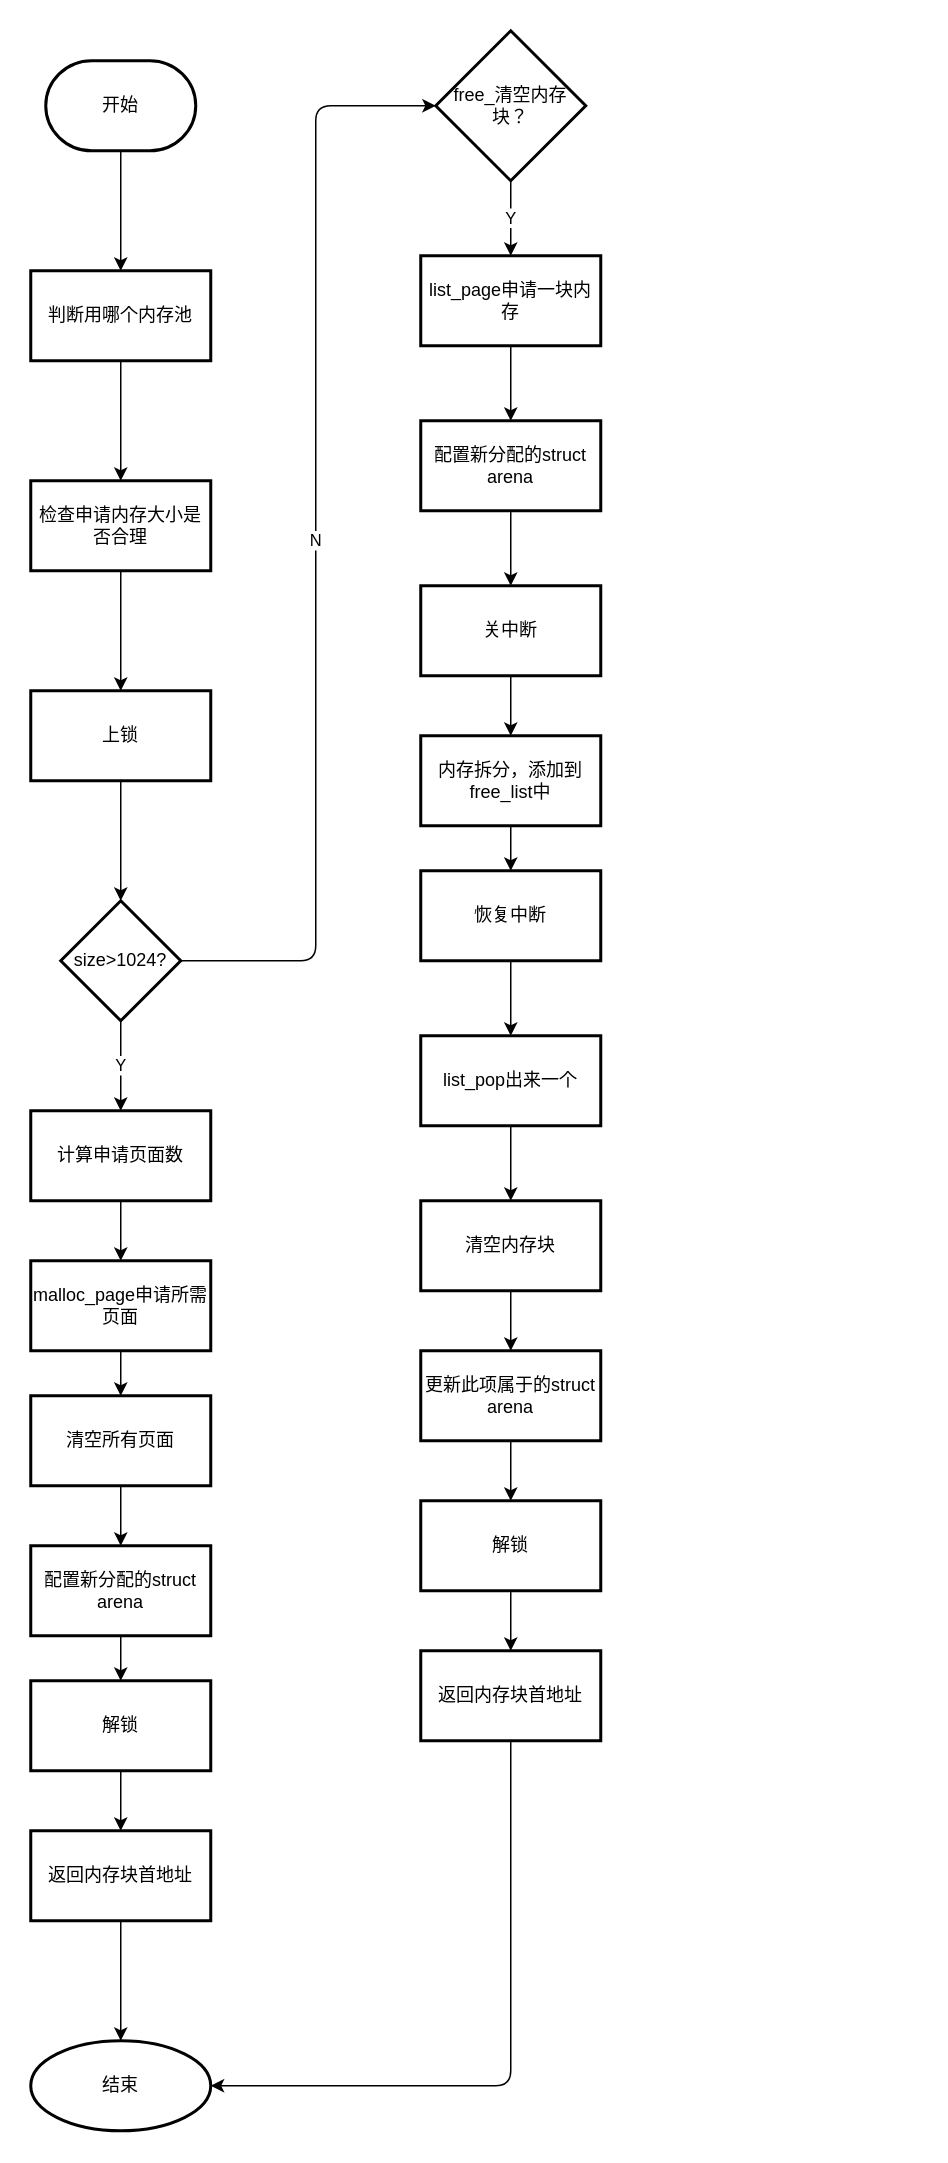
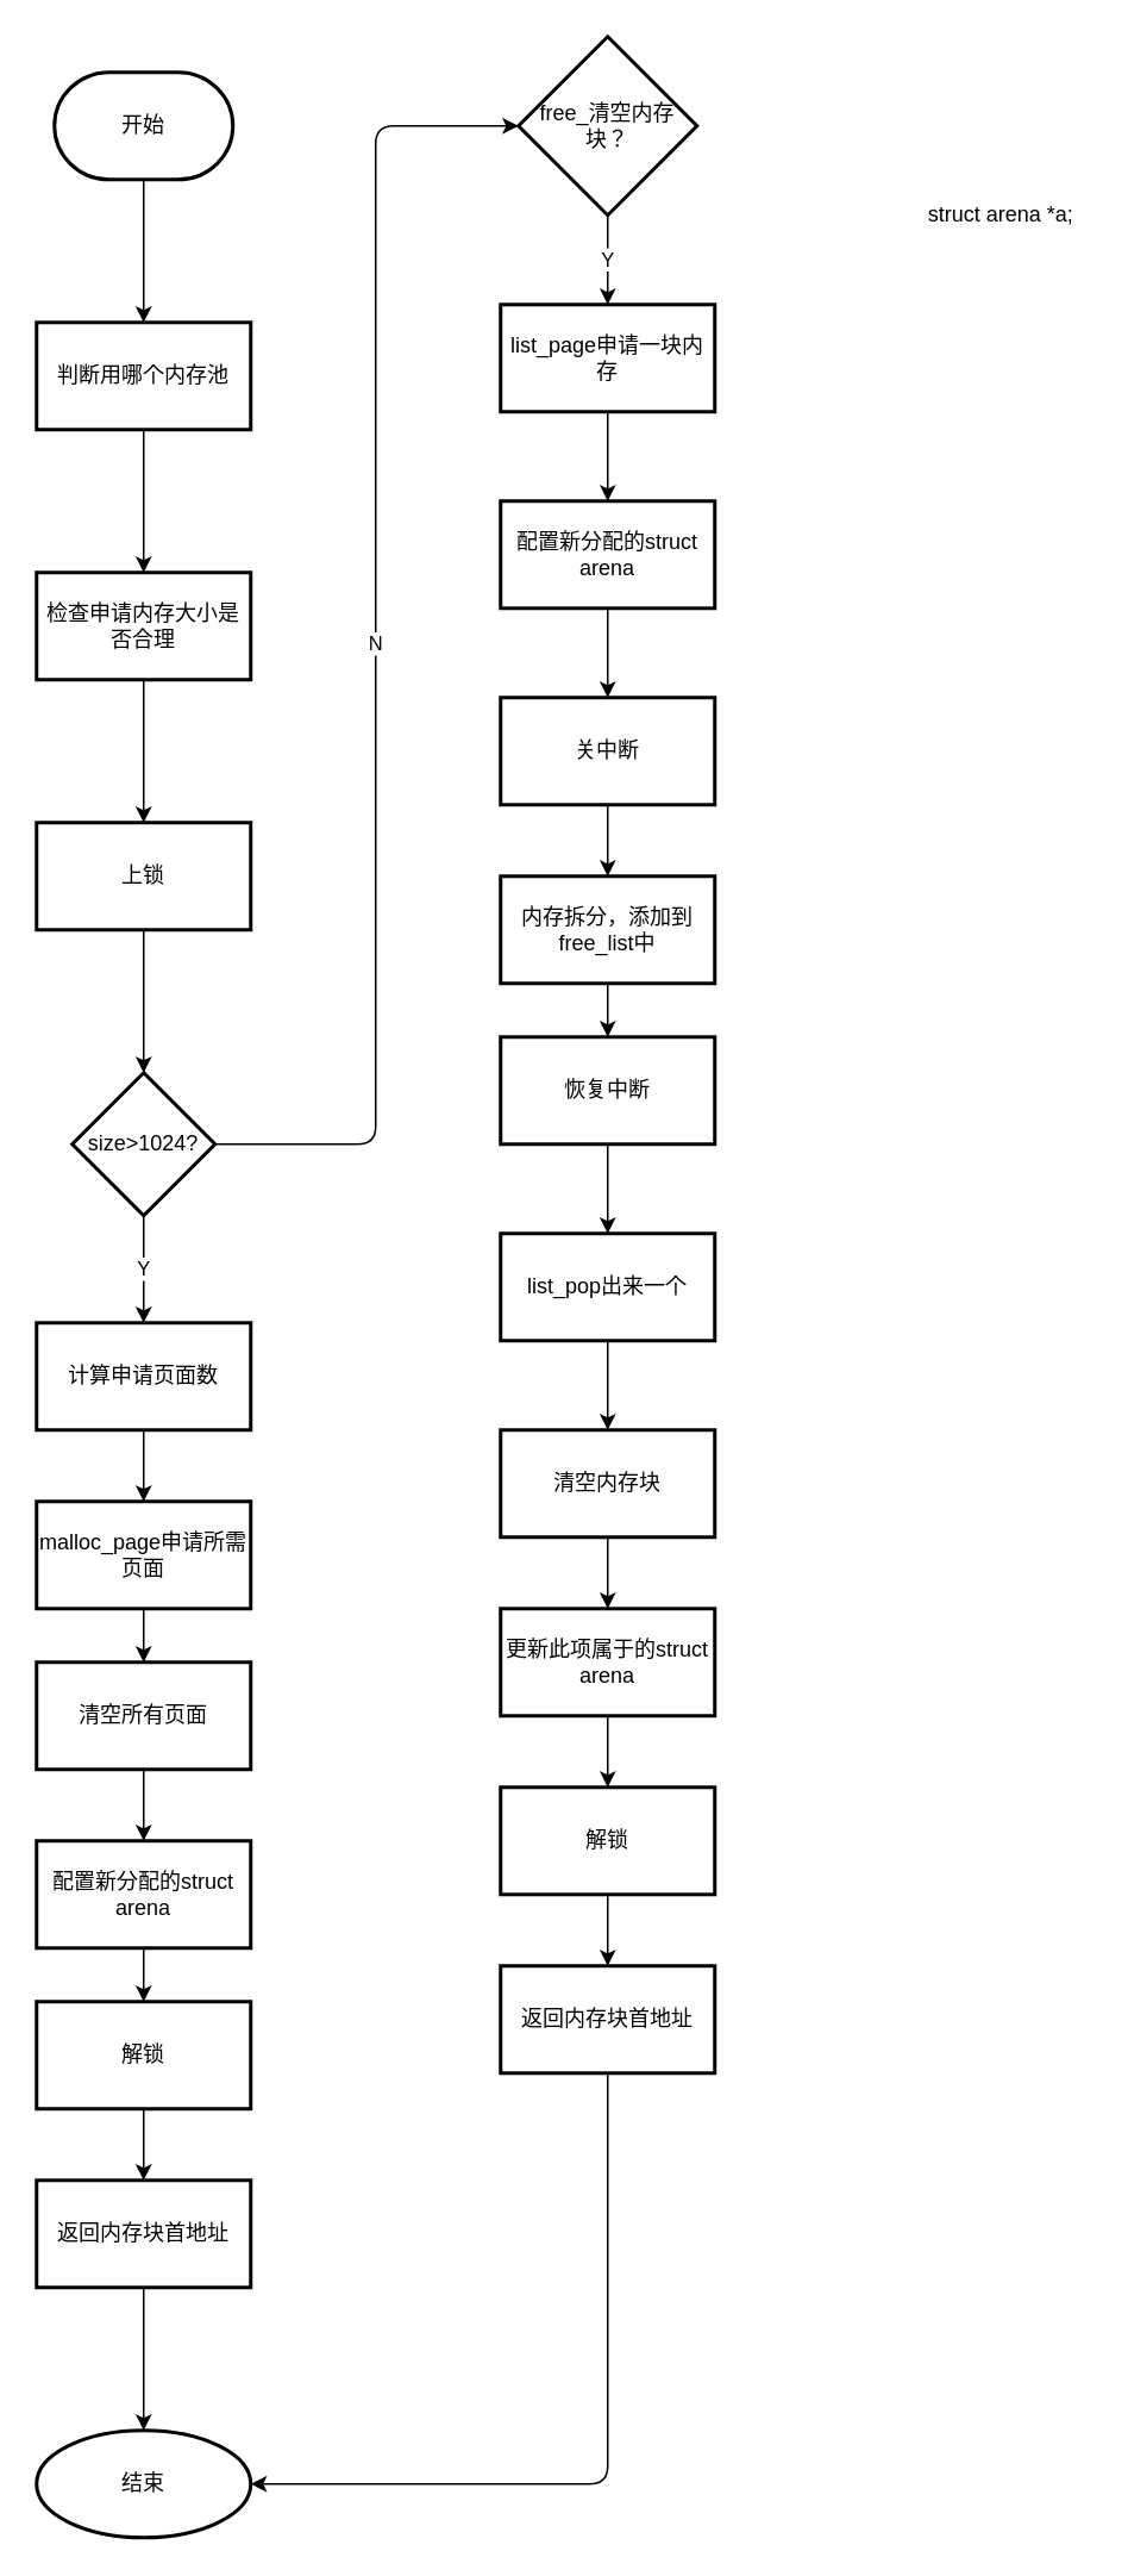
  <mxCell id="0" />
  <mxCell id="1" parent="0" />
  <mxCell id="2" value="" style="edgeStyle=none;html=1;" parent="1" source="3" target="5" edge="1"><mxGeometry relative="1" as="geometry" /></mxCell>
  <mxCell id="3" value="开始" style="strokeWidth=2;html=1;shape=mxgraph.flowchart.terminator;whiteSpace=wrap;" parent="1" vertex="1"><mxGeometry x="30" y="40" width="100" height="60" as="geometry" /></mxCell>
  <mxCell id="4" value="" style="edgeStyle=none;html=1;" parent="1" source="5" target="7" edge="1"><mxGeometry relative="1" as="geometry" /></mxCell>
  <mxCell id="5" value="判断用哪个内存池" style="whiteSpace=wrap;html=1;strokeWidth=2;" parent="1" vertex="1"><mxGeometry x="20" y="180" width="120" height="60" as="geometry" /></mxCell>
  <mxCell id="6" value="" style="edgeStyle=none;html=1;" edge="1" parent="1" source="7" target="20"><mxGeometry relative="1" as="geometry" /></mxCell>
  <mxCell id="7" value="检查申请内存大小是否合理" style="whiteSpace=wrap;html=1;strokeWidth=2;" parent="1" vertex="1"><mxGeometry x="20" y="320" width="120" height="60" as="geometry" /></mxCell>
  <mxCell id="8" value="N" style="edgeStyle=none;html=1;entryX=0;entryY=0.5;entryDx=0;entryDy=0;" parent="1" source="10" edge="1"><mxGeometry relative="1" as="geometry"><mxPoint x="290" y="70" as="targetPoint" /><Array as="points"><mxPoint x="210" y="640" /><mxPoint x="210" y="490" /><mxPoint x="210" y="70" /></Array></mxGeometry></mxCell>
  <mxCell id="9" value="Y" style="edgeStyle=none;html=1;" edge="1" parent="1" source="10" target="35"><mxGeometry relative="1" as="geometry" /></mxCell>
  <mxCell id="10" value="size&amp;gt;1024?" style="rhombus;whiteSpace=wrap;html=1;strokeWidth=2;" parent="1" vertex="1"><mxGeometry x="40" y="600" width="80" height="80" as="geometry" /></mxCell>
  <mxCell id="11" value="Y" style="edgeStyle=none;html=1;" edge="1" parent="1" source="12" target="14"><mxGeometry relative="1" as="geometry" /></mxCell>
  <mxCell id="12" value="free_清空内存块？" style="strokeWidth=2;html=1;shape=mxgraph.flowchart.decision;whiteSpace=wrap;" parent="1" vertex="1"><mxGeometry x="290" y="20" width="100" height="100" as="geometry" /></mxCell>
  <mxCell id="13" style="edgeStyle=none;html=1;exitX=0.5;exitY=1;exitDx=0;exitDy=0;entryX=0.5;entryY=0;entryDx=0;entryDy=0;" edge="1" parent="1" source="14" target="16"><mxGeometry relative="1" as="geometry" /></mxCell>
  <mxCell id="14" value="list_page申请一块内存" style="whiteSpace=wrap;html=1;strokeWidth=2;" vertex="1" parent="1"><mxGeometry x="280" y="170" width="120" height="60" as="geometry" /></mxCell>
  <mxCell id="15" value="" style="edgeStyle=none;html=1;" edge="1" parent="1" source="16" target="22"><mxGeometry relative="1" as="geometry" /></mxCell>
  <mxCell id="16" value="配置新分配的struct arena" style="whiteSpace=wrap;html=1;strokeWidth=2;" vertex="1" parent="1"><mxGeometry x="280" y="280" width="120" height="60" as="geometry" /></mxCell>
  <mxCell id="17" value="" style="edgeStyle=none;html=1;" edge="1" parent="1" source="18" target="24"><mxGeometry relative="1" as="geometry" /></mxCell>
  <mxCell id="18" value="内存拆分，添加到free_list中" style="whiteSpace=wrap;html=1;strokeWidth=2;" vertex="1" parent="1"><mxGeometry x="280" y="490" width="120" height="60" as="geometry" /></mxCell>
  <mxCell id="19" style="edgeStyle=none;html=1;entryX=0.5;entryY=0;entryDx=0;entryDy=0;" edge="1" parent="1" source="20" target="10"><mxGeometry relative="1" as="geometry" /></mxCell>
  <mxCell id="20" value="上锁" style="whiteSpace=wrap;html=1;strokeWidth=2;" vertex="1" parent="1"><mxGeometry x="20" y="460" width="120" height="60" as="geometry" /></mxCell>
  <mxCell id="21" style="edgeStyle=none;html=1;exitX=0.5;exitY=1;exitDx=0;exitDy=0;entryX=0.5;entryY=0;entryDx=0;entryDy=0;" edge="1" parent="1" source="22" target="18"><mxGeometry relative="1" as="geometry" /></mxCell>
  <mxCell id="22" value="关中断" style="whiteSpace=wrap;html=1;strokeWidth=2;" vertex="1" parent="1"><mxGeometry x="280" y="390" width="120" height="60" as="geometry" /></mxCell>
  <mxCell id="23" value="" style="edgeStyle=none;html=1;" edge="1" parent="1" source="24" target="26"><mxGeometry relative="1" as="geometry" /></mxCell>
  <mxCell id="24" value="恢复中断" style="whiteSpace=wrap;html=1;strokeWidth=2;" vertex="1" parent="1"><mxGeometry x="280" y="580" width="120" height="60" as="geometry" /></mxCell>
  <mxCell id="25" value="" style="edgeStyle=none;html=1;" edge="1" parent="1" source="26" target="39"><mxGeometry relative="1" as="geometry" /></mxCell>
  <mxCell id="26" value="list_pop出来一个" style="whiteSpace=wrap;html=1;strokeWidth=2;" vertex="1" parent="1"><mxGeometry x="280" y="690" width="120" height="60" as="geometry" /></mxCell>
  <mxCell id="27" value="" style="edgeStyle=none;html=1;" edge="1" parent="1" source="28" target="33"><mxGeometry relative="1" as="geometry" /></mxCell>
  <mxCell id="28" value="更新此项属于的struct arena" style="whiteSpace=wrap;html=1;strokeWidth=2;" vertex="1" parent="1"><mxGeometry x="280" y="900" width="120" height="60" as="geometry" /></mxCell>
+ <mxCell id="29" value="struct arena *a;" style="text;html=1;align=center;verticalAlign=middle;resizable=0;points=[];autosize=1;strokeColor=none;fillColor=none;" vertex="1" parent="1"><mxGeometry x="510" y="110" width="100" height="20" as="geometry" /></mxCell>
  <mxCell id="30" style="edgeStyle=none;html=1;entryX=1;entryY=0.5;entryDx=0;entryDy=0;" edge="1" parent="1" source="31" target="48"><mxGeometry relative="1" as="geometry"><Array as="points"><mxPoint x="340" y="1390" /></Array></mxGeometry></mxCell>
  <mxCell id="31" value="返回内存块首地址" style="whiteSpace=wrap;html=1;strokeWidth=2;" vertex="1" parent="1"><mxGeometry x="280" y="1100" width="120" height="60" as="geometry" /></mxCell>
  <mxCell id="32" style="edgeStyle=none;html=1;" edge="1" parent="1" source="33" target="31"><mxGeometry relative="1" as="geometry" /></mxCell>
  <mxCell id="33" value="解锁" style="whiteSpace=wrap;html=1;strokeWidth=2;" vertex="1" parent="1"><mxGeometry x="280" y="1000" width="120" height="60" as="geometry" /></mxCell>
  <mxCell id="34" value="" style="edgeStyle=none;html=1;" edge="1" parent="1" source="35" target="37"><mxGeometry relative="1" as="geometry" /></mxCell>
  <mxCell id="35" value="计算申请页面数" style="whiteSpace=wrap;html=1;strokeWidth=2;" vertex="1" parent="1"><mxGeometry x="20" y="740" width="120" height="60" as="geometry" /></mxCell>
  <mxCell id="36" value="" style="edgeStyle=none;html=1;" edge="1" parent="1" source="37" target="41"><mxGeometry relative="1" as="geometry" /></mxCell>
  <mxCell id="37" value="malloc_page申请所需页面" style="whiteSpace=wrap;html=1;strokeWidth=2;" vertex="1" parent="1"><mxGeometry x="20" y="840" width="120" height="60" as="geometry" /></mxCell>
  <mxCell id="38" style="edgeStyle=none;html=1;" edge="1" parent="1" source="39" target="28"><mxGeometry relative="1" as="geometry" /></mxCell>
  <mxCell id="39" value="清空内存块" style="whiteSpace=wrap;html=1;strokeWidth=2;" vertex="1" parent="1"><mxGeometry x="280" y="800" width="120" height="60" as="geometry" /></mxCell>
  <mxCell id="40" style="edgeStyle=none;html=1;entryX=0.5;entryY=0;entryDx=0;entryDy=0;" edge="1" parent="1" source="41" target="43"><mxGeometry relative="1" as="geometry" /></mxCell>
  <mxCell id="41" value="清空所有页面" style="whiteSpace=wrap;html=1;strokeWidth=2;" vertex="1" parent="1"><mxGeometry x="20" y="930" width="120" height="60" as="geometry" /></mxCell>
  <mxCell id="42" style="edgeStyle=none;html=1;entryX=0.5;entryY=0;entryDx=0;entryDy=0;" edge="1" parent="1" source="43" target="47"><mxGeometry relative="1" as="geometry" /></mxCell>
  <mxCell id="43" value="配置新分配的struct arena" style="whiteSpace=wrap;html=1;strokeWidth=2;" vertex="1" parent="1"><mxGeometry x="20" y="1030" width="120" height="60" as="geometry" /></mxCell>
  <mxCell id="44" value="" style="edgeStyle=none;html=1;" edge="1" parent="1" source="45" target="48"><mxGeometry relative="1" as="geometry" /></mxCell>
  <mxCell id="45" value="返回内存块首地址" style="whiteSpace=wrap;html=1;strokeWidth=2;" vertex="1" parent="1"><mxGeometry x="20" y="1220" width="120" height="60" as="geometry" /></mxCell>
  <mxCell id="46" style="edgeStyle=none;html=1;" edge="1" source="47" target="45" parent="1"><mxGeometry relative="1" as="geometry" /></mxCell>
  <mxCell id="47" value="解锁" style="whiteSpace=wrap;html=1;strokeWidth=2;" vertex="1" parent="1"><mxGeometry x="20" y="1120" width="120" height="60" as="geometry" /></mxCell>
  <mxCell id="48" value="结束" style="ellipse;whiteSpace=wrap;html=1;strokeWidth=2;" vertex="1" parent="1"><mxGeometry x="20" y="1360" width="120" height="60" as="geometry" /></mxCell>
